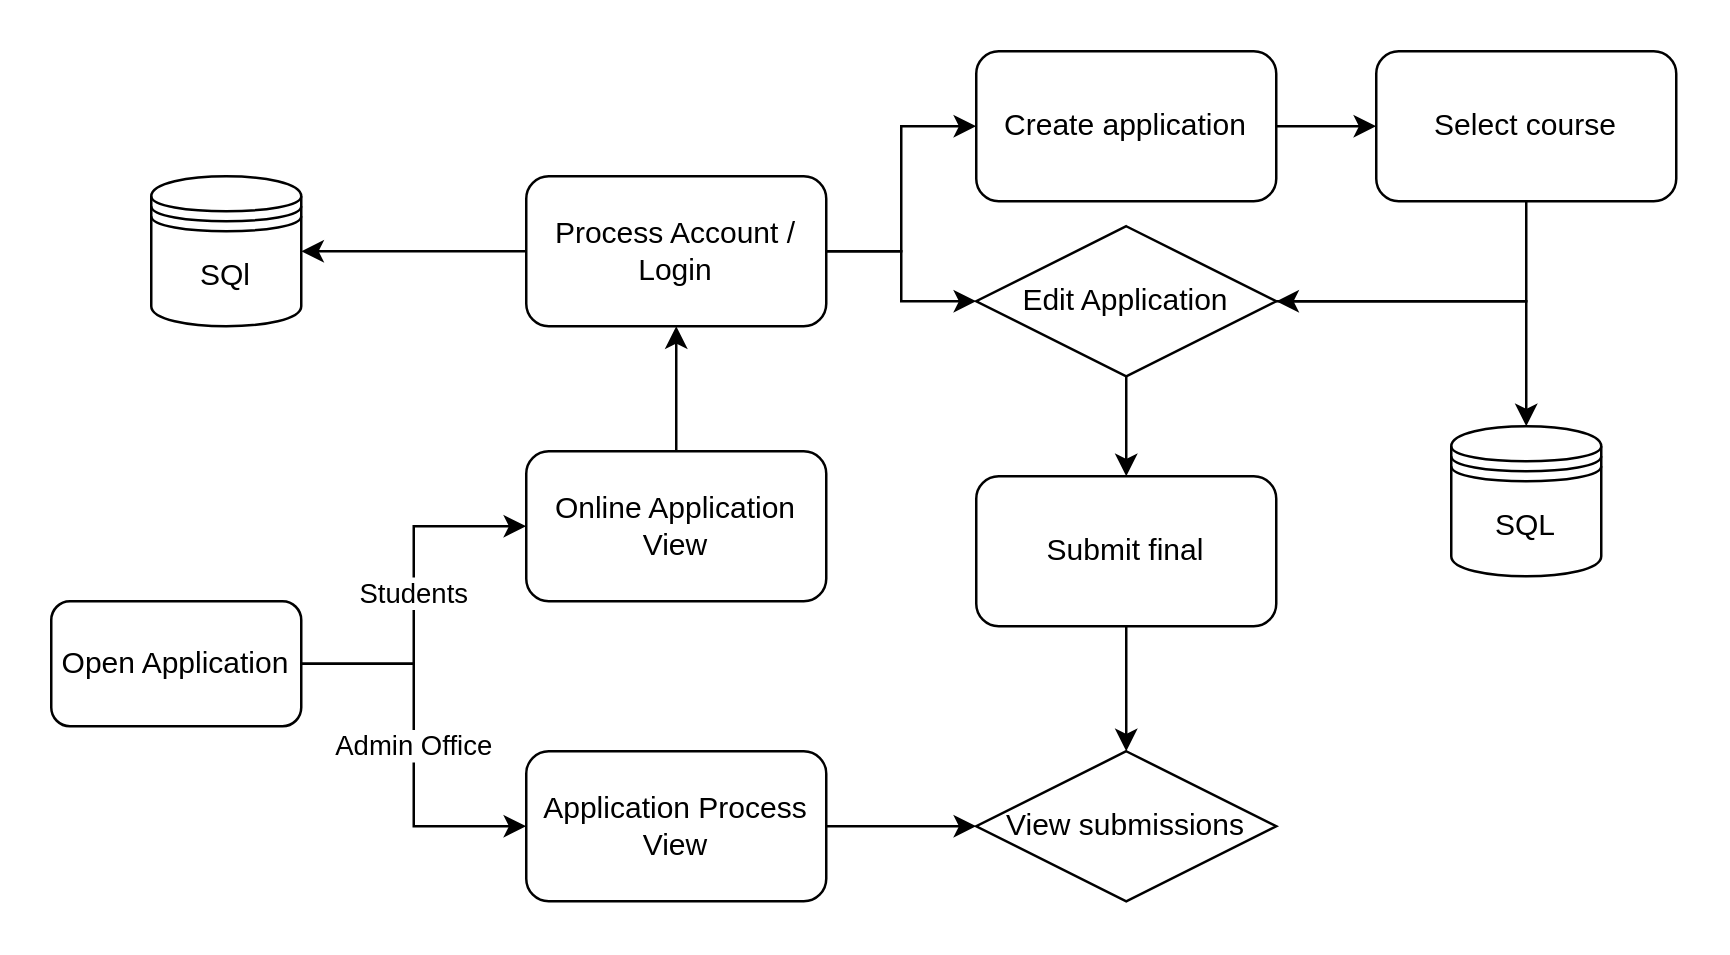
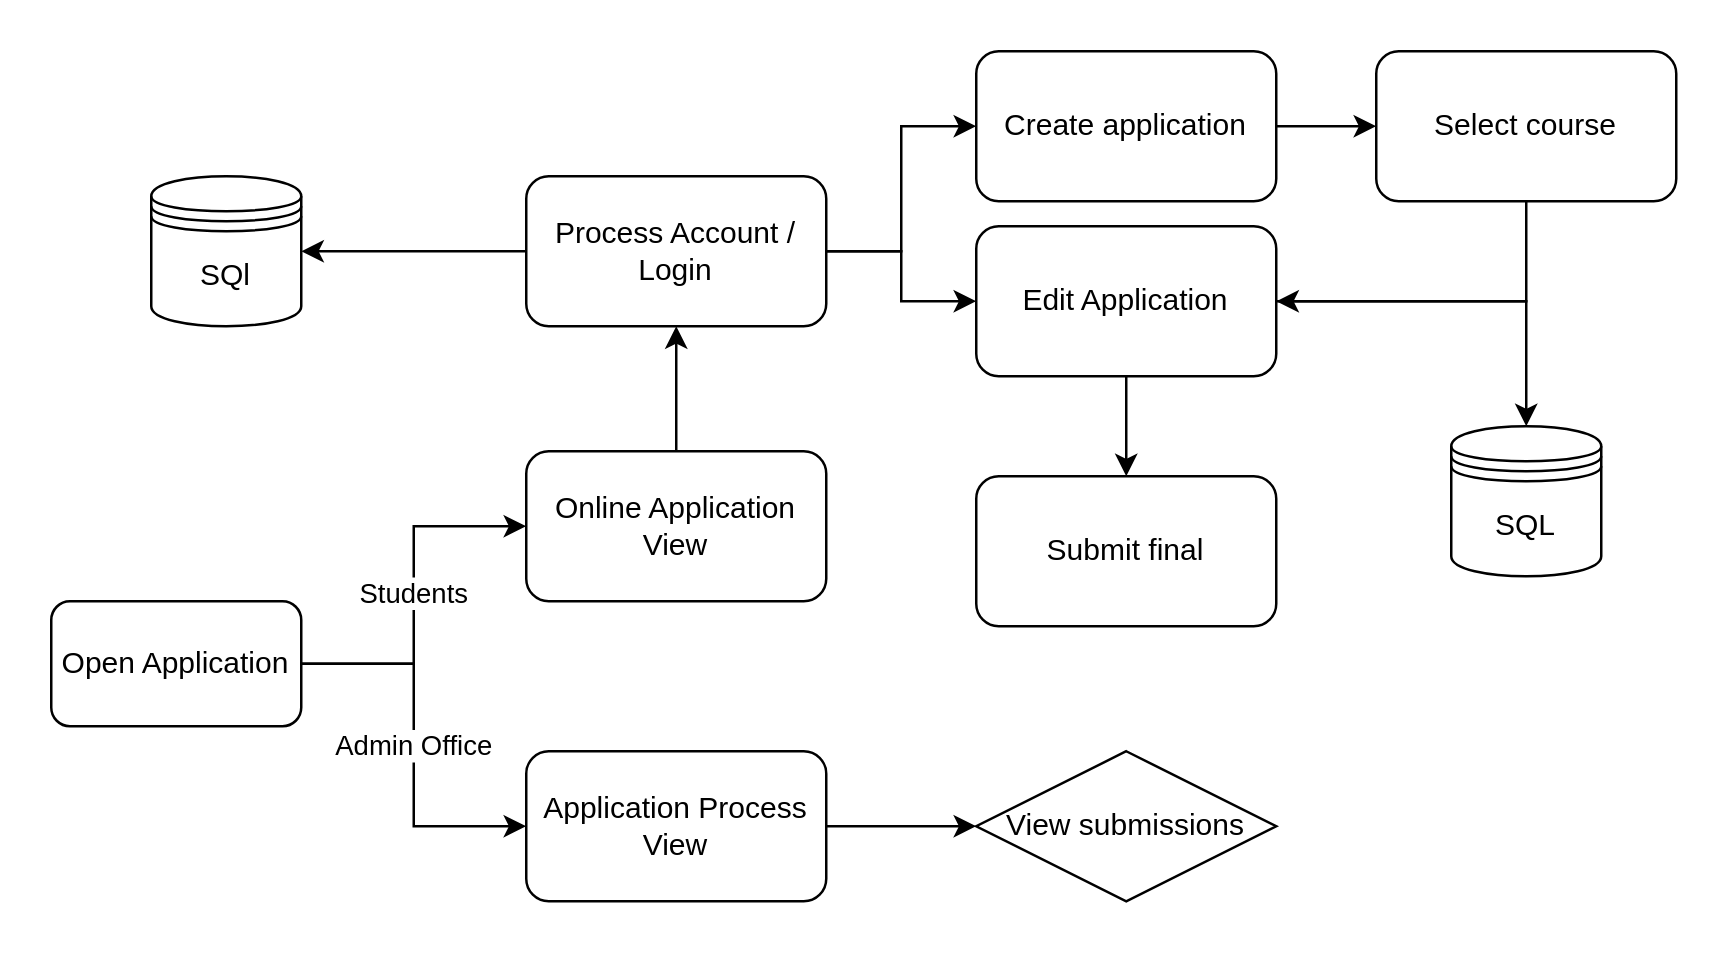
  <mxCell id="0" />
  <mxCell id="1" parent="0" />
  <mxCell id="2" value="Students" style="edgeStyle=orthogonalEdgeStyle;rounded=0;orthogonalLoop=1;jettySize=auto;html=1;" edge="1" parent="1" source="4" target="6"><mxGeometry relative="1" as="geometry" /></mxCell>
  <mxCell id="3" value="Admin Office" style="edgeStyle=orthogonalEdgeStyle;rounded=0;orthogonalLoop=1;jettySize=auto;html=1;exitX=1;exitY=0.5;exitDx=0;exitDy=0;entryX=0;entryY=0.5;entryDx=0;entryDy=0;" edge="1" parent="1" source="4" target="8"><mxGeometry relative="1" as="geometry" /></mxCell>
  <mxCell id="4" value="Open Application" style="rounded=1;whiteSpace=wrap;html=1;" vertex="1" parent="1"><mxGeometry x="20" y="240" width="100" height="50" as="geometry" /></mxCell>
  <mxCell id="5" value="" style="edgeStyle=orthogonalEdgeStyle;rounded=0;orthogonalLoop=1;jettySize=auto;html=1;" edge="1" parent="1" source="6" target="12"><mxGeometry relative="1" as="geometry" /></mxCell>
  <mxCell id="6" value="Online Application View" style="whiteSpace=wrap;html=1;rounded=1;" vertex="1" parent="1"><mxGeometry x="210" y="180" width="120" height="60" as="geometry" /></mxCell>
  <mxCell id="7" value="" style="edgeStyle=orthogonalEdgeStyle;rounded=0;orthogonalLoop=1;jettySize=auto;html=1;" edge="1" parent="1" source="8" target="21"><mxGeometry relative="1" as="geometry" /></mxCell>
  <mxCell id="8" value="Application Process&lt;br&gt;View" style="whiteSpace=wrap;html=1;rounded=1;" vertex="1" parent="1"><mxGeometry x="210" y="300" width="120" height="60" as="geometry" /></mxCell>
  <mxCell id="9" value="" style="edgeStyle=orthogonalEdgeStyle;rounded=0;orthogonalLoop=1;jettySize=auto;html=1;" edge="1" parent="1" source="12" target="14"><mxGeometry relative="1" as="geometry" /></mxCell>
  <mxCell id="10" value="" style="edgeStyle=orthogonalEdgeStyle;rounded=0;orthogonalLoop=1;jettySize=auto;html=1;" edge="1" parent="1" source="12" target="17"><mxGeometry relative="1" as="geometry" /></mxCell>
  <mxCell id="11" style="edgeStyle=orthogonalEdgeStyle;rounded=0;orthogonalLoop=1;jettySize=auto;html=1;entryX=1;entryY=0.5;entryDx=0;entryDy=0;" edge="1" parent="1" source="12" target="18"><mxGeometry relative="1" as="geometry" /></mxCell>
  <mxCell id="12" value="Process Account /&lt;br&gt;Login" style="whiteSpace=wrap;html=1;rounded=1;" vertex="1" parent="1"><mxGeometry x="210" y="70" width="120" height="60" as="geometry" /></mxCell>
  <mxCell id="13" value="" style="edgeStyle=orthogonalEdgeStyle;rounded=0;orthogonalLoop=1;jettySize=auto;html=1;" edge="1" parent="1" source="14" target="23"><mxGeometry relative="1" as="geometry" /></mxCell>
  <mxCell id="14" value="Create application" style="whiteSpace=wrap;html=1;rounded=1;" vertex="1" parent="1"><mxGeometry x="390" y="20" width="120" height="60" as="geometry" /></mxCell>
  <mxCell id="15" value="" style="edgeStyle=orthogonalEdgeStyle;rounded=0;orthogonalLoop=1;jettySize=auto;html=1;" edge="1" parent="1" source="17" target="20"><mxGeometry relative="1" as="geometry" /></mxCell>
  <mxCell id="16" style="edgeStyle=orthogonalEdgeStyle;rounded=0;orthogonalLoop=1;jettySize=auto;html=1;entryX=0.5;entryY=0;entryDx=0;entryDy=0;" edge="1" parent="1" source="17" target="24"><mxGeometry relative="1" as="geometry"><mxPoint x="610" y="170" as="targetPoint" /></mxGeometry></mxCell>
- <mxCell id="17" value="Edit Application" style="rhombus;whiteSpace=wrap;html=1;" vertex="1" parent="1"><mxGeometry x="390" y="90" width="120" height="60" as="geometry" /></mxCell>
+ <mxCell id="17" value="Edit Application" style="whiteSpace=wrap;html=1;rounded=1;" vertex="1" parent="1"><mxGeometry x="390" y="90" width="120" height="60" as="geometry" /></mxCell>
  <mxCell id="18" value="SQl" style="shape=datastore;whiteSpace=wrap;html=1;" vertex="1" parent="1"><mxGeometry x="60" y="70" width="60" height="60" as="geometry" /></mxCell>
- <mxCell id="19" style="edgeStyle=orthogonalEdgeStyle;rounded=0;orthogonalLoop=1;jettySize=auto;html=1;entryX=0.5;entryY=0;entryDx=0;entryDy=0;" edge="1" parent="1" source="20" target="21"><mxGeometry relative="1" as="geometry" /></mxCell>
  <mxCell id="20" value="Submit final" style="whiteSpace=wrap;html=1;rounded=1;" vertex="1" parent="1"><mxGeometry x="390" y="190" width="120" height="60" as="geometry" /></mxCell>
  <mxCell id="21" value="View submissions" style="rhombus;whiteSpace=wrap;html=1;" vertex="1" parent="1"><mxGeometry x="390" y="300" width="120" height="60" as="geometry" /></mxCell>
  <mxCell id="22" style="edgeStyle=orthogonalEdgeStyle;rounded=0;orthogonalLoop=1;jettySize=auto;html=1;entryX=1;entryY=0.5;entryDx=0;entryDy=0;" edge="1" parent="1" source="23" target="17"><mxGeometry relative="1" as="geometry"><Array as="points"><mxPoint x="610" y="120" /></Array></mxGeometry></mxCell>
  <mxCell id="23" value="Select course" style="whiteSpace=wrap;html=1;rounded=1;" vertex="1" parent="1"><mxGeometry x="550" y="20" width="120" height="60" as="geometry" /></mxCell>
  <mxCell id="24" value="SQL" style="shape=datastore;whiteSpace=wrap;html=1;" vertex="1" parent="1"><mxGeometry x="580" y="170" width="60" height="60" as="geometry" /></mxCell>
